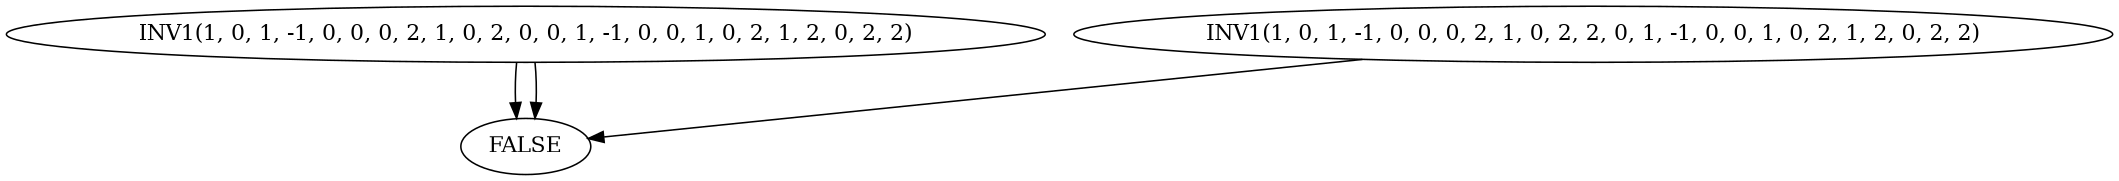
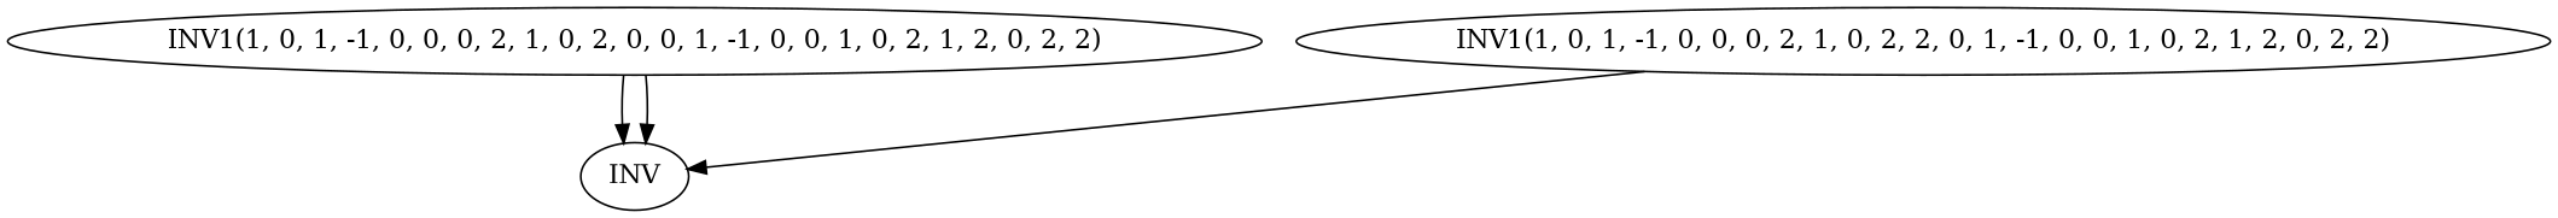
  digraph {
-   n1 [label=FALSE]
+   n1 [label=INV]
    n2 [label="INV1(1, 0, 1, -1, 0, 0, 0, 2, 1, 0, 2, 0, 0, 1, -1, 0, 0, 1, 0, 2, 1, 2, 0, 2, 2)"]
    n3 [label="INV1(1, 0, 1, -1, 0, 0, 0, 2, 1, 0, 2, 2, 0, 1, -1, 0, 0, 1, 0, 2, 1, 2, 0, 2, 2)"]
    n2 -> n1
    n2 -> n1
    n3 -> n1
  }
